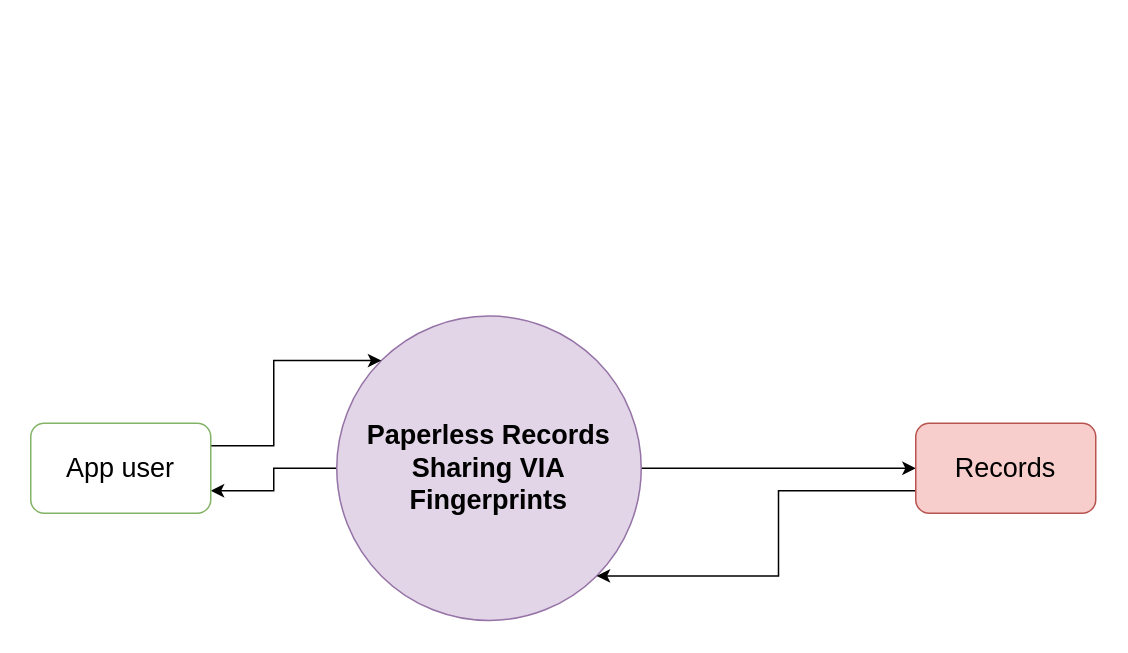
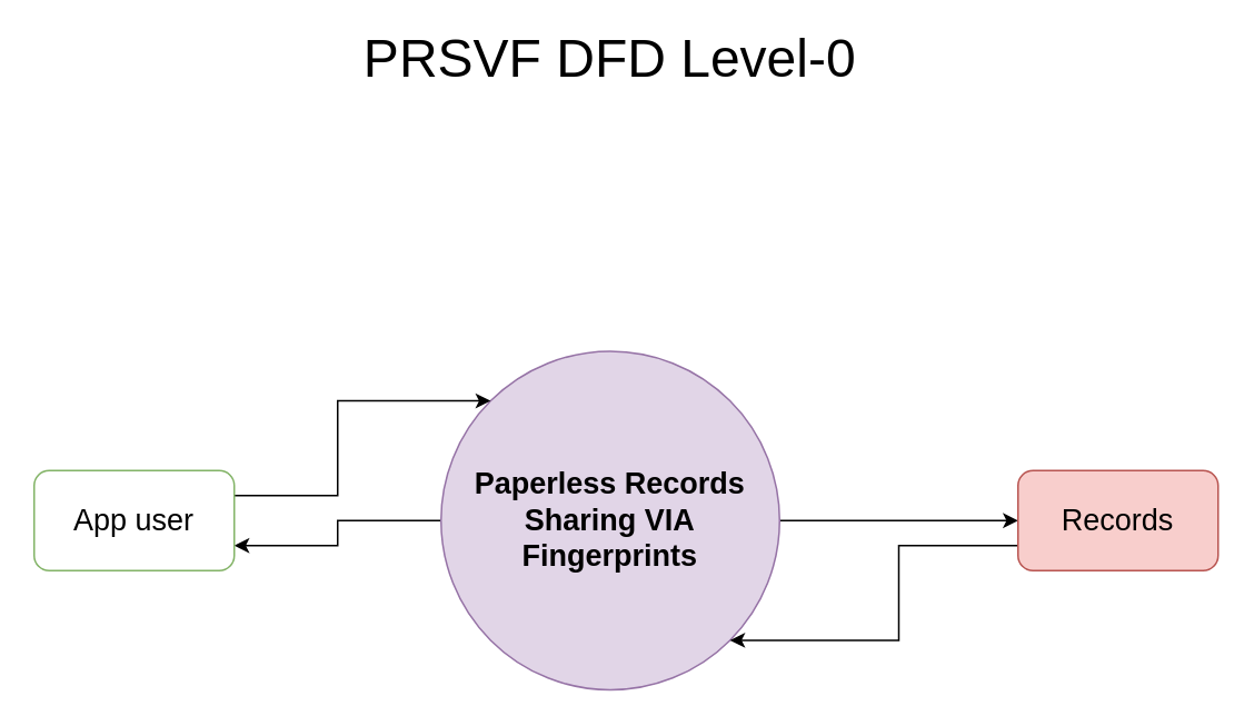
  <mxCell id="0" />
  <mxCell id="1" parent="0" />
  <mxCell id="2" style="edgeStyle=orthogonalEdgeStyle;rounded=0;orthogonalLoop=1;jettySize=auto;html=1;exitX=0;exitY=0.5;exitDx=0;exitDy=0;entryX=1;entryY=0.75;entryDx=0;entryDy=0;fontSize=18;" edge="1" parent="1" source="4" target="6"><mxGeometry relative="1" as="geometry" /></mxCell>
  <mxCell id="3" style="edgeStyle=orthogonalEdgeStyle;rounded=0;orthogonalLoop=1;jettySize=auto;html=1;exitX=1;exitY=0.5;exitDx=0;exitDy=0;entryX=0;entryY=0.5;entryDx=0;entryDy=0;fontSize=18;" edge="1" parent="1" source="4" target="8"><mxGeometry relative="1" as="geometry" /></mxCell>
- <mxCell id="4" value="&lt;font style=&quot;font-size: 18px;&quot;&gt;&lt;b&gt;Paperless Records Sharing VIA Fingerprints&lt;/b&gt;&lt;/font&gt;" style="ellipse;whiteSpace=wrap;html=1;aspect=fixed;fillColor=#e1d5e7;strokeColor=#9673a6;" vertex="1" parent="1"><mxGeometry x="224" y="210" width="203" height="203" as="geometry" /></mxCell>
+ <mxCell id="4" value="&lt;font style=&quot;font-size: 18px;&quot;&gt;&lt;b&gt;Paperless Records Sharing VIA Fingerprints&lt;/b&gt;&lt;/font&gt;" style="ellipse;whiteSpace=wrap;html=1;aspect=fixed;fillColor=#e1d5e7;strokeColor=#9673a6;" vertex="1" parent="1"><mxGeometry x="264" y="210" width="203" height="203" as="geometry" /></mxCell>
  <mxCell id="5" style="edgeStyle=orthogonalEdgeStyle;rounded=0;orthogonalLoop=1;jettySize=auto;html=1;exitX=1;exitY=0.25;exitDx=0;exitDy=0;entryX=0;entryY=0;entryDx=0;entryDy=0;fontSize=18;" edge="1" parent="1" source="6" target="4"><mxGeometry relative="1" as="geometry" /></mxCell>
  <mxCell id="6" value="App user" style="rounded=1;whiteSpace=wrap;html=1;fontSize=18;fillColor=#ffffff;strokeColor=#82b366;" vertex="1" parent="1"><mxGeometry x="20" y="281.5" width="120" height="60" as="geometry" /></mxCell>
  <mxCell id="7" style="edgeStyle=orthogonalEdgeStyle;rounded=0;orthogonalLoop=1;jettySize=auto;html=1;exitX=0;exitY=0.75;exitDx=0;exitDy=0;entryX=1;entryY=1;entryDx=0;entryDy=0;fontSize=18;" edge="1" parent="1" source="8" target="4"><mxGeometry relative="1" as="geometry" /></mxCell>
  <mxCell id="8" value="Records" style="rounded=1;whiteSpace=wrap;html=1;fontSize=18;fillColor=#f8cecc;strokeColor=#b85450;" vertex="1" parent="1"><mxGeometry x="610" y="281.5" width="120" height="60" as="geometry" /></mxCell>
+ <mxCell id="9" value="&lt;font style=&quot;font-size: 32px;&quot;&gt;PRSVF DFD Level-0&lt;/font&gt;" style="text;html=1;align=center;verticalAlign=middle;resizable=0;points=[];autosize=1;strokeColor=none;fillColor=none;fontSize=18;" vertex="1" parent="1"><mxGeometry x="210" y="20" width="310" height="30" as="geometry" /></mxCell>
